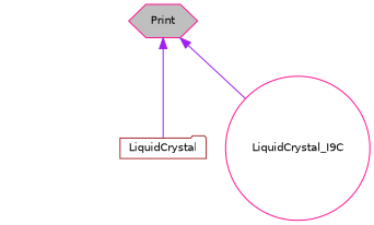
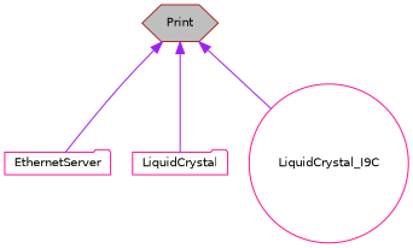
  digraph {
    node [color=brown fillcolor=white fontname=Helvetica fontsize=10 shape=folder style=filled]
    edge [color=purple dir=back fontname=Helvetica fontsize=10 labelfontname=Helvetica labelfontsize=10 style=solid]
-   n1 [color=deeppink fillcolor=grey75 fontcolor=black height=0.2 label=Print shape=hexagon width=0.4]
-   n3 [height=0.2 label=LiquidCrystal width=0.4]
+   n1 [fillcolor=grey75 fontcolor=black height=0.2 label=Print shape=hexagon width=0.4]
+   n2 [color=deeppink height=0.2 label=EthernetServer width=0.4]
+   n3 [color=deeppink height=0.2 label=LiquidCrystal width=0.4]
    n4 [color=deeppink height=0.2 label=LiquidCrystal_I9C shape=circle width=0.4]
+   n1 -> n2
    n1 -> n3
    n1 -> n4
  }
